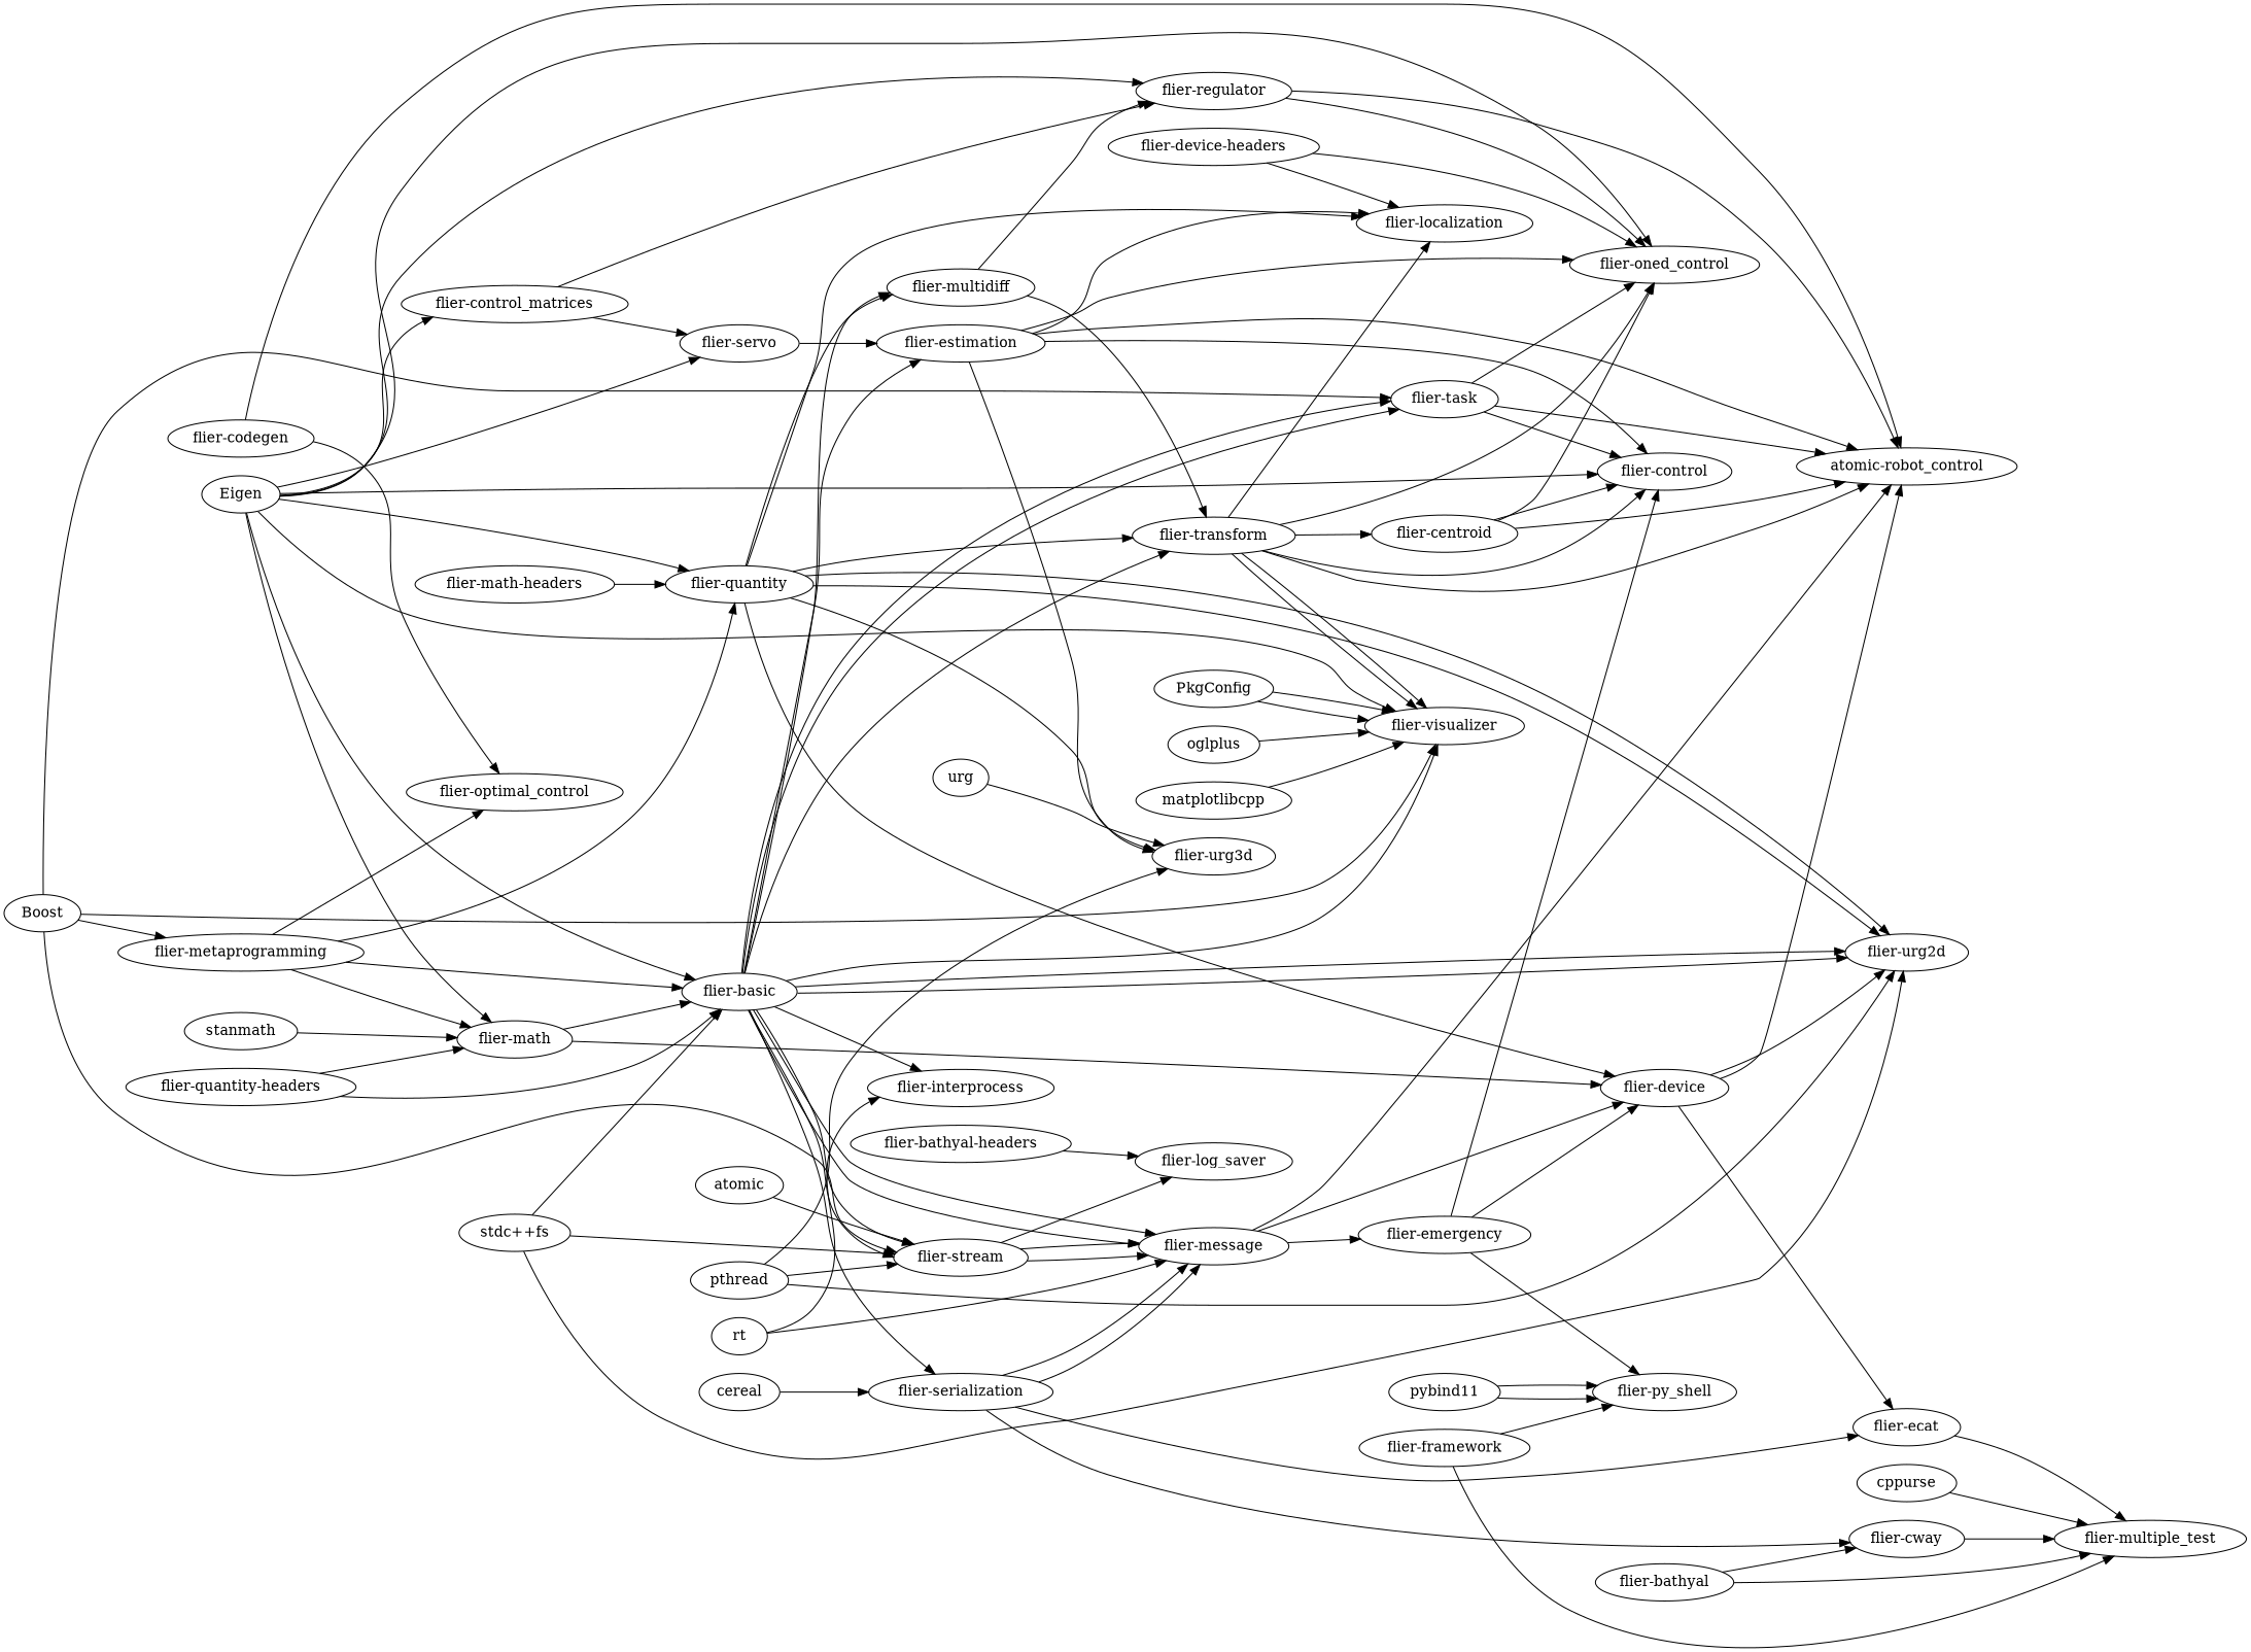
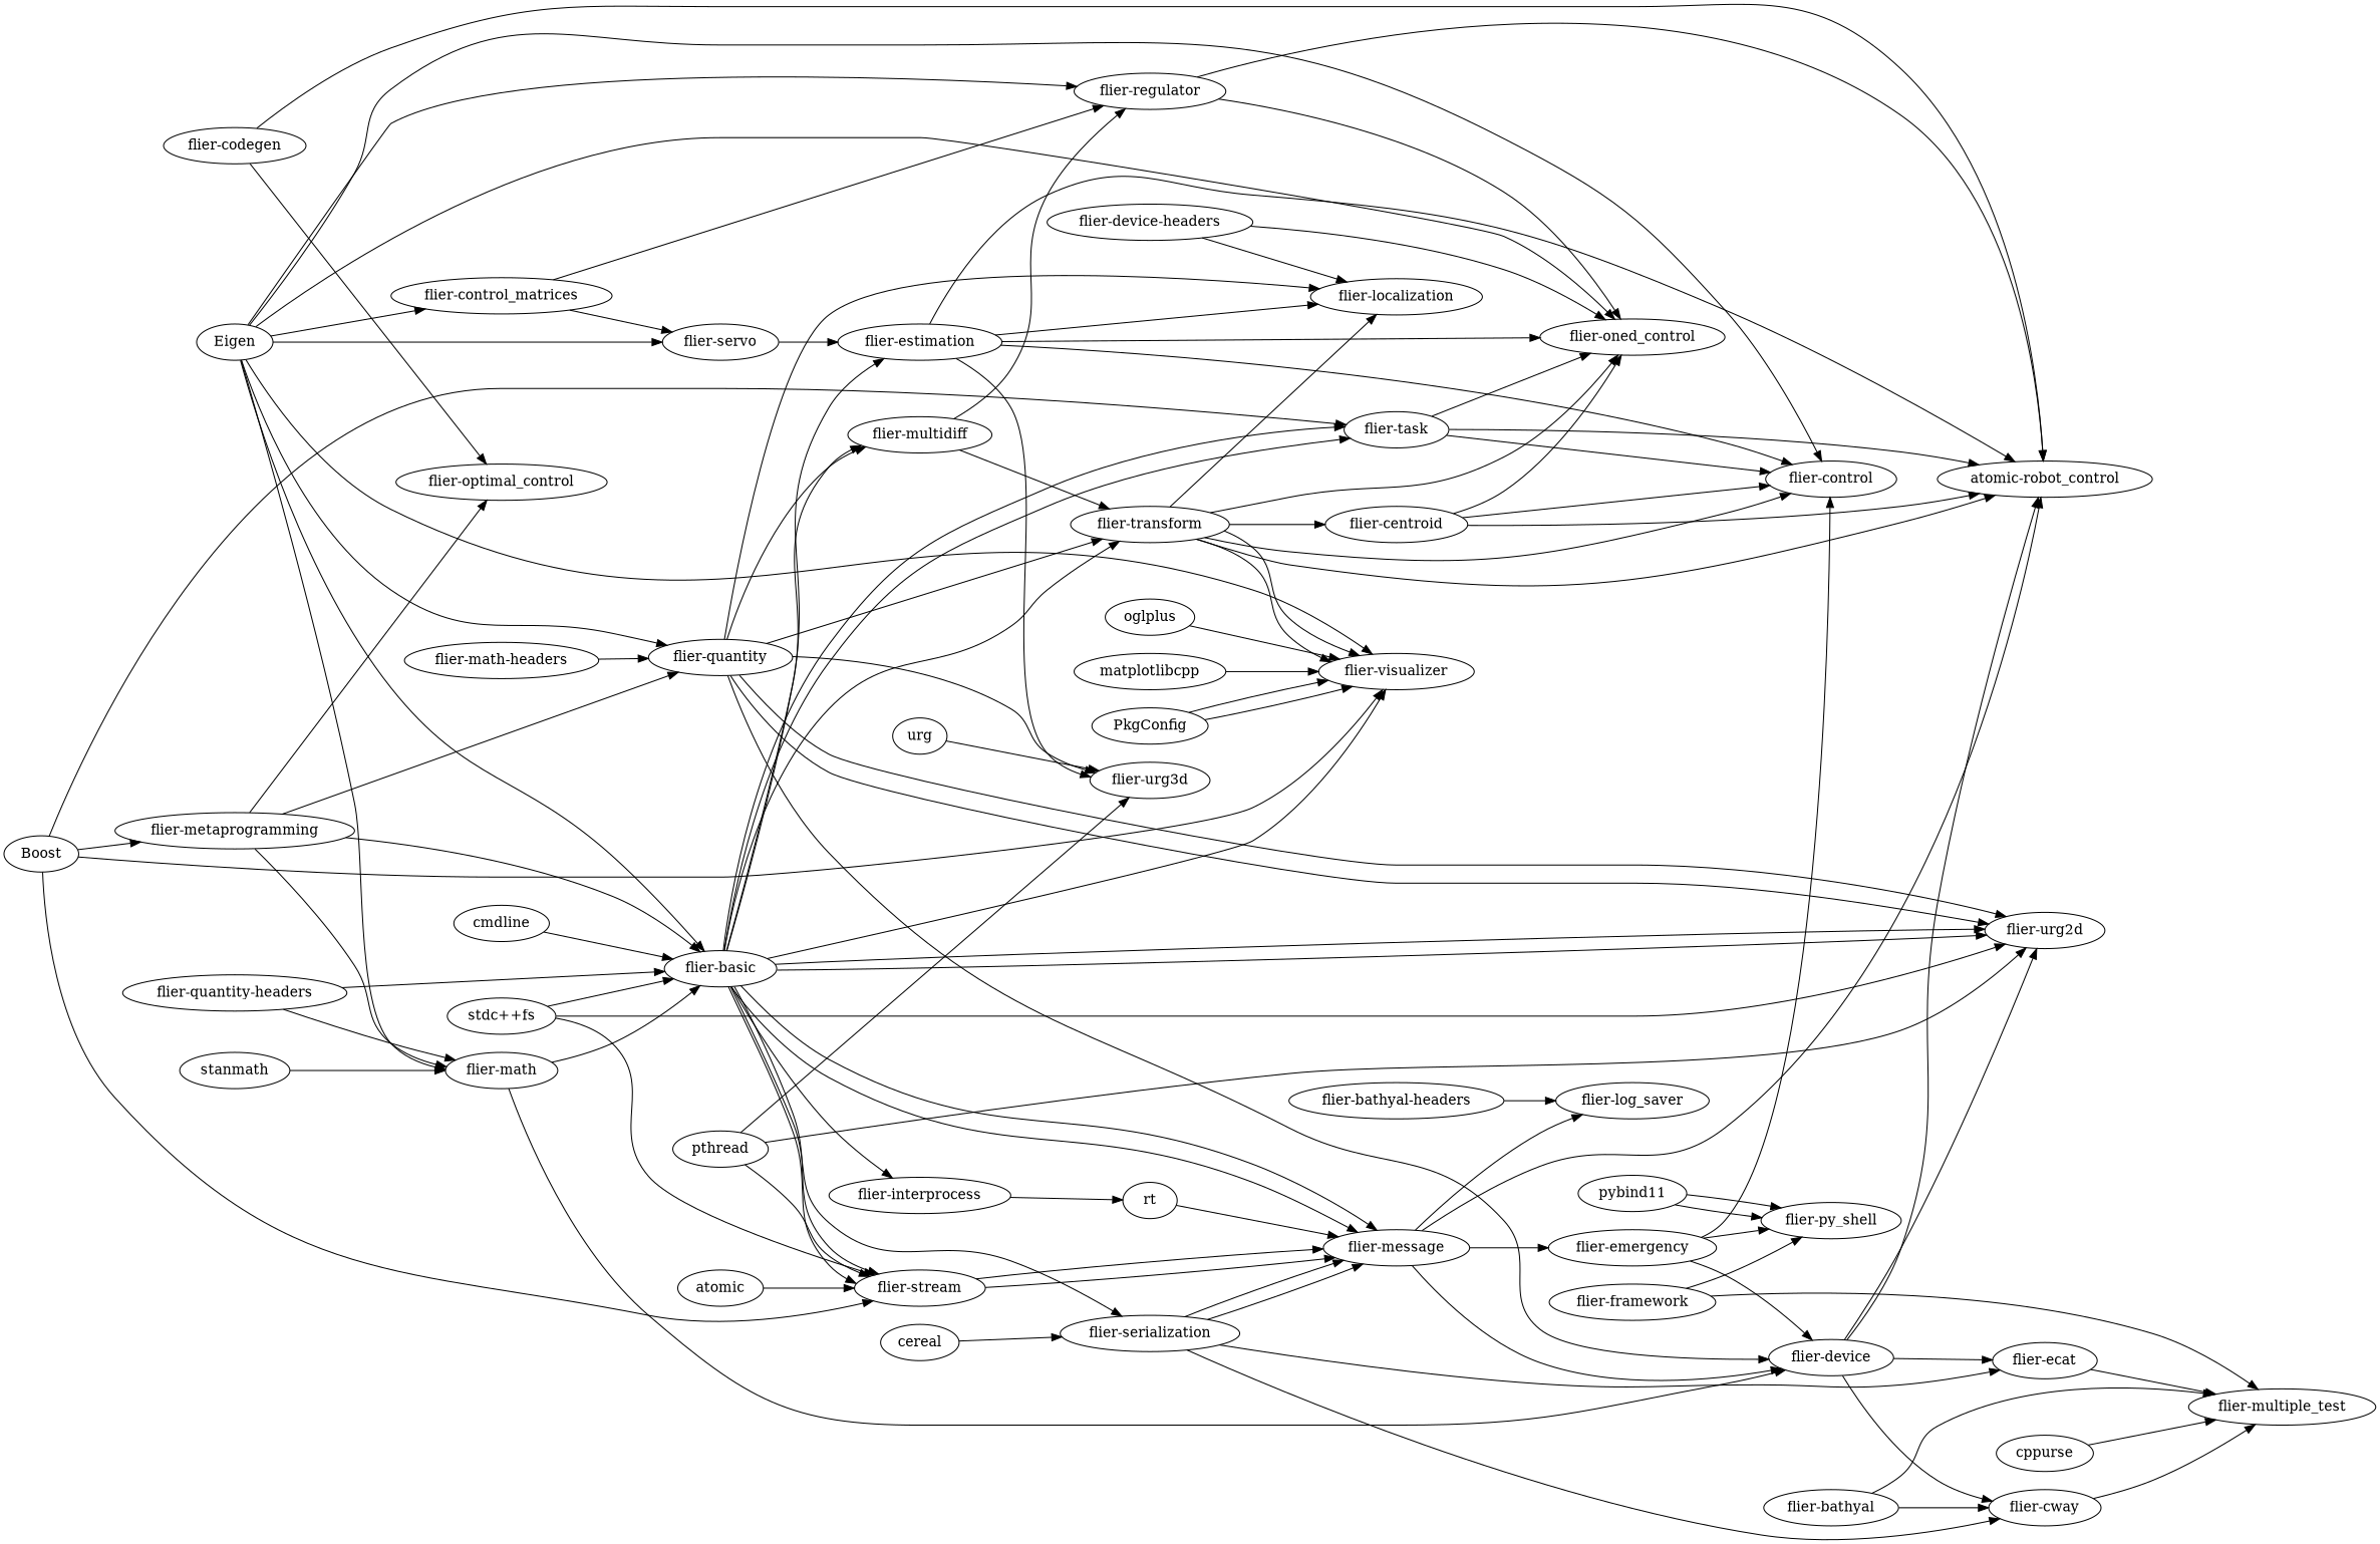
  digraph {
    rankdir=LR
    Boost
    "flier-metaprogramming"
    "flier-task"
    "flier-stream"
    "flier-visualizer"
    "flier-math"
    "flier-quantity"
    "flier-basic"
    "flier-optimal_control"
    "flier-control"
    "flier-oned_control"
    n12 [label="atomic-robot_control"]
    "flier-message"
    "flier-device"
    "flier-urg3d"
    "flier-urg2d"
    "flier-transform"
    "flier-multidiff"
    "flier-localization"
    "flier-estimation"
    "flier-serialization"
    "flier-interprocess"
    Eigen
    "flier-regulator"
    "flier-control_matrices"
    "flier-servo"
    "flier-cway"
    "flier-ecat"
    stanmath
    "flier-quantity-headers"
    "flier-centroid"
    "flier-math-headers"
    "flier-emergency"
    "flier-log_saver"
+   cmdline
    "stdc++fs"
    "flier-multiple_test"
    cereal
    rt
    atomic
    pthread
    "flier-py_shell"
    urg
    PkgConfig
    oglplus
    matplotlibcpp
    "flier-framework"
    pybind11
    "flier-device-headers"
    "flier-codegen"
    "flier-bathyal"
    cppurse
    "flier-bathyal-headers"
    Boost -> "flier-metaprogramming" [tailport=":boost"]
    Boost -> "flier-task" [tailport=":context"]
    Boost -> "flier-stream" [tailport=":iostreams"]
    Boost -> "flier-visualizer" [tailport=":iostreams"]
    "flier-metaprogramming" -> "flier-math"
    "flier-metaprogramming" -> "flier-quantity"
    "flier-metaprogramming" -> "flier-basic"
    "flier-metaprogramming" -> "flier-optimal_control"
    "flier-task" -> "flier-control"
    "flier-task" -> "flier-oned_control"
    "flier-task" -> n12
    "flier-stream" -> "flier-message"
    "flier-stream" -> "flier-message"
    "flier-math" -> "flier-basic"
    "flier-math" -> "flier-device"
    "flier-quantity" -> "flier-device"
    "flier-quantity" -> "flier-urg3d"
    "flier-quantity" -> "flier-urg2d"
    "flier-quantity" -> "flier-urg2d"
    "flier-quantity" -> "flier-transform"
    "flier-quantity" -> "flier-multidiff"
    "flier-quantity" -> "flier-localization"
    "flier-basic" -> "flier-task"
    "flier-basic" -> "flier-task"
    "flier-basic" -> "flier-stream"
    "flier-basic" -> "flier-stream"
    "flier-basic" -> "flier-visualizer"
    "flier-basic" -> "flier-message"
    "flier-basic" -> "flier-message"
    "flier-basic" -> "flier-urg2d"
    "flier-basic" -> "flier-urg2d"
    "flier-basic" -> "flier-transform"
    "flier-basic" -> "flier-multidiff"
    "flier-basic" -> "flier-estimation"
    "flier-basic" -> "flier-serialization"
    "flier-basic" -> "flier-interprocess"
    "flier-message" -> n12
    "flier-message" -> "flier-device"
    "flier-message" -> "flier-emergency"
-   "flier-stream" -> "flier-log_saver"
+   "flier-message" -> "flier-log_saver"
    "flier-device" -> n12
    "flier-device" -> "flier-urg2d"
+   "flier-device" -> "flier-cway"
    "flier-device" -> "flier-ecat"
    "flier-transform" -> "flier-visualizer"
    "flier-transform" -> "flier-visualizer"
    "flier-transform" -> "flier-control"
    "flier-transform" -> "flier-oned_control"
    "flier-transform" -> n12
    "flier-transform" -> "flier-localization"
    "flier-transform" -> "flier-centroid"
    "flier-multidiff" -> "flier-transform"
    "flier-multidiff" -> "flier-regulator"
    "flier-estimation" -> "flier-control"
    "flier-estimation" -> "flier-oned_control"
    "flier-estimation" -> n12
    "flier-estimation" -> "flier-urg3d"
    "flier-estimation" -> "flier-localization"
    "flier-serialization" -> "flier-message"
    "flier-serialization" -> "flier-message"
    "flier-serialization" -> "flier-cway"
    "flier-serialization" -> "flier-ecat"
    Eigen -> "flier-visualizer"
    Eigen -> "flier-math"
    Eigen -> "flier-quantity"
    Eigen -> "flier-basic"
    Eigen -> "flier-control"
    Eigen -> "flier-oned_control"
    Eigen -> "flier-regulator"
    Eigen -> "flier-control_matrices"
    Eigen -> "flier-servo"
    "flier-regulator" -> "flier-oned_control"
    "flier-regulator" -> n12
    "flier-control_matrices" -> "flier-regulator"
    "flier-control_matrices" -> "flier-servo"
    "flier-servo" -> "flier-estimation"
    "flier-cway" -> "flier-multiple_test"
    "flier-ecat" -> "flier-multiple_test"
    stanmath -> "flier-math"
    "flier-quantity-headers" -> "flier-math"
    "flier-quantity-headers" -> "flier-basic"
    "flier-centroid" -> "flier-control"
    "flier-centroid" -> "flier-oned_control"
    "flier-centroid" -> n12
    "flier-math-headers" -> "flier-quantity"
    "flier-emergency" -> "flier-control"
    "flier-emergency" -> "flier-device"
    "flier-emergency" -> "flier-py_shell"
+   cmdline -> "flier-basic"
    "stdc++fs" -> "flier-stream"
    "stdc++fs" -> "flier-basic"
    "stdc++fs" -> "flier-urg2d"
    cereal -> "flier-serialization"
    rt -> "flier-message"
-   rt -> "flier-interprocess"
+   "flier-interprocess" -> rt
    atomic -> "flier-stream"
    pthread -> "flier-stream"
    pthread -> "flier-urg3d"
    pthread -> "flier-urg2d"
    urg -> "flier-urg3d"
    PkgConfig -> "flier-visualizer" [tailport=":gtkmm"]
    PkgConfig -> "flier-visualizer" [tailport=":epoxy"]
    oglplus -> "flier-visualizer"
    matplotlibcpp -> "flier-visualizer"
    "flier-framework" -> "flier-multiple_test"
    "flier-framework" -> "flier-py_shell"
    pybind11 -> "flier-py_shell" [tailport=":module"]
    pybind11 -> "flier-py_shell" [tailport=":lto"]
    "flier-device-headers" -> "flier-oned_control"
    "flier-device-headers" -> "flier-localization"
    "flier-codegen" -> "flier-optimal_control"
    "flier-codegen" -> n12
    "flier-bathyal" -> "flier-cway"
    "flier-bathyal" -> "flier-multiple_test"
    cppurse -> "flier-multiple_test"
    "flier-bathyal-headers" -> "flier-log_saver"
  }
